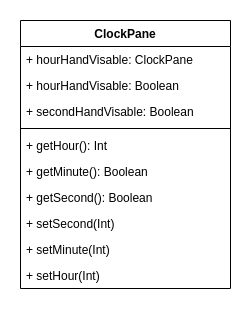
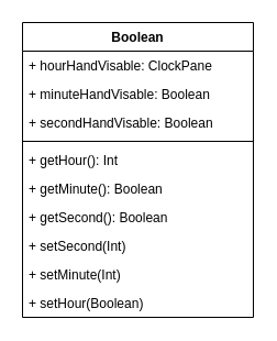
  <mxCell id="0" />
  <mxCell id="1" parent="0" />
- <mxCell id="2" value="ClockPane" style="swimlane;fontStyle=1;align=center;verticalAlign=top;childLayout=stackLayout;horizontal=1;startSize=26;horizontalStack=0;resizeParent=1;resizeParentMax=0;resizeLast=0;collapsible=1;marginBottom=0;whiteSpace=wrap;html=1;" parent="1" vertex="1"><mxGeometry x="20" y="20" width="210" height="268" as="geometry" /></mxCell>
+ <mxCell id="2" value="Boolean" style="swimlane;fontStyle=1;align=center;verticalAlign=top;childLayout=stackLayout;horizontal=1;startSize=26;horizontalStack=0;resizeParent=1;resizeParentMax=0;resizeLast=0;collapsible=1;marginBottom=0;whiteSpace=wrap;html=1;" parent="1" vertex="1"><mxGeometry x="20" y="20" width="210" height="268" as="geometry" /></mxCell>
  <mxCell id="3" value="+ hourHandVisable: ClockPane" style="text;strokeColor=none;fillColor=none;align=left;verticalAlign=top;spacingLeft=4;spacingRight=4;overflow=hidden;rotatable=0;points=[[0,0.5],[1,0.5]];portConstraint=eastwest;whiteSpace=wrap;html=1;" parent="2" vertex="1"><mxGeometry y="26" width="210" height="26" as="geometry" /></mxCell>
- <mxCell id="4" value="+ hourHandVisable: Boolean" style="text;strokeColor=none;fillColor=none;align=left;verticalAlign=top;spacingLeft=4;spacingRight=4;overflow=hidden;rotatable=0;points=[[0,0.5],[1,0.5]];portConstraint=eastwest;whiteSpace=wrap;html=1;" parent="2" vertex="1"><mxGeometry y="52" width="210" height="26" as="geometry" /></mxCell>
+ <mxCell id="4" value="+ minuteHandVisable: Boolean" style="text;strokeColor=none;fillColor=none;align=left;verticalAlign=top;spacingLeft=4;spacingRight=4;overflow=hidden;rotatable=0;points=[[0,0.5],[1,0.5]];portConstraint=eastwest;whiteSpace=wrap;html=1;" parent="2" vertex="1"><mxGeometry y="52" width="210" height="26" as="geometry" /></mxCell>
  <mxCell id="5" value="+ secondHandVisable: Boolean" style="text;strokeColor=none;fillColor=none;align=left;verticalAlign=top;spacingLeft=4;spacingRight=4;overflow=hidden;rotatable=0;points=[[0,0.5],[1,0.5]];portConstraint=eastwest;whiteSpace=wrap;html=1;" parent="2" vertex="1"><mxGeometry y="78" width="210" height="26" as="geometry" /></mxCell>
  <mxCell id="6" value="" style="line;strokeWidth=1;fillColor=none;align=left;verticalAlign=middle;spacingTop=-1;spacingLeft=3;spacingRight=3;rotatable=0;labelPosition=right;points=[];portConstraint=eastwest;strokeColor=inherit;" parent="2" vertex="1"><mxGeometry y="104" width="210" height="8" as="geometry" /></mxCell>
  <mxCell id="7" value="+ getHour(): Int" style="text;strokeColor=none;fillColor=none;align=left;verticalAlign=top;spacingLeft=4;spacingRight=4;overflow=hidden;rotatable=0;points=[[0,0.5],[1,0.5]];portConstraint=eastwest;whiteSpace=wrap;html=1;" parent="2" vertex="1"><mxGeometry y="112" width="210" height="26" as="geometry" /></mxCell>
  <mxCell id="8" value="+ getMinute(): Boolean" style="text;strokeColor=none;fillColor=none;align=left;verticalAlign=top;spacingLeft=4;spacingRight=4;overflow=hidden;rotatable=0;points=[[0,0.5],[1,0.5]];portConstraint=eastwest;whiteSpace=wrap;html=1;" parent="2" vertex="1"><mxGeometry y="138" width="210" height="26" as="geometry" /></mxCell>
  <mxCell id="9" value="+ getSecond(): Boolean" style="text;strokeColor=none;fillColor=none;align=left;verticalAlign=top;spacingLeft=4;spacingRight=4;overflow=hidden;rotatable=0;points=[[0,0.5],[1,0.5]];portConstraint=eastwest;whiteSpace=wrap;html=1;" parent="2" vertex="1"><mxGeometry y="164" width="210" height="26" as="geometry" /></mxCell>
  <mxCell id="10" value="+ setSecond(Int)" style="text;strokeColor=none;fillColor=none;align=left;verticalAlign=top;spacingLeft=4;spacingRight=4;overflow=hidden;rotatable=0;points=[[0,0.5],[1,0.5]];portConstraint=eastwest;whiteSpace=wrap;html=1;" parent="2" vertex="1"><mxGeometry y="190" width="210" height="26" as="geometry" /></mxCell>
  <mxCell id="11" value="+ setMinute(Int)" style="text;strokeColor=none;fillColor=none;align=left;verticalAlign=top;spacingLeft=4;spacingRight=4;overflow=hidden;rotatable=0;points=[[0,0.5],[1,0.5]];portConstraint=eastwest;whiteSpace=wrap;html=1;" parent="2" vertex="1"><mxGeometry y="216" width="210" height="26" as="geometry" /></mxCell>
- <mxCell id="12" value="+ setHour(Int)" style="text;strokeColor=none;fillColor=none;align=left;verticalAlign=top;spacingLeft=4;spacingRight=4;overflow=hidden;rotatable=0;points=[[0,0.5],[1,0.5]];portConstraint=eastwest;whiteSpace=wrap;html=1;" parent="2" vertex="1"><mxGeometry y="242" width="210" height="26" as="geometry" /></mxCell>
+ <mxCell id="12" value="+ setHour(Boolean)" style="text;strokeColor=none;fillColor=none;align=left;verticalAlign=top;spacingLeft=4;spacingRight=4;overflow=hidden;rotatable=0;points=[[0,0.5],[1,0.5]];portConstraint=eastwest;whiteSpace=wrap;html=1;" parent="2" vertex="1"><mxGeometry y="242" width="210" height="26" as="geometry" /></mxCell>
